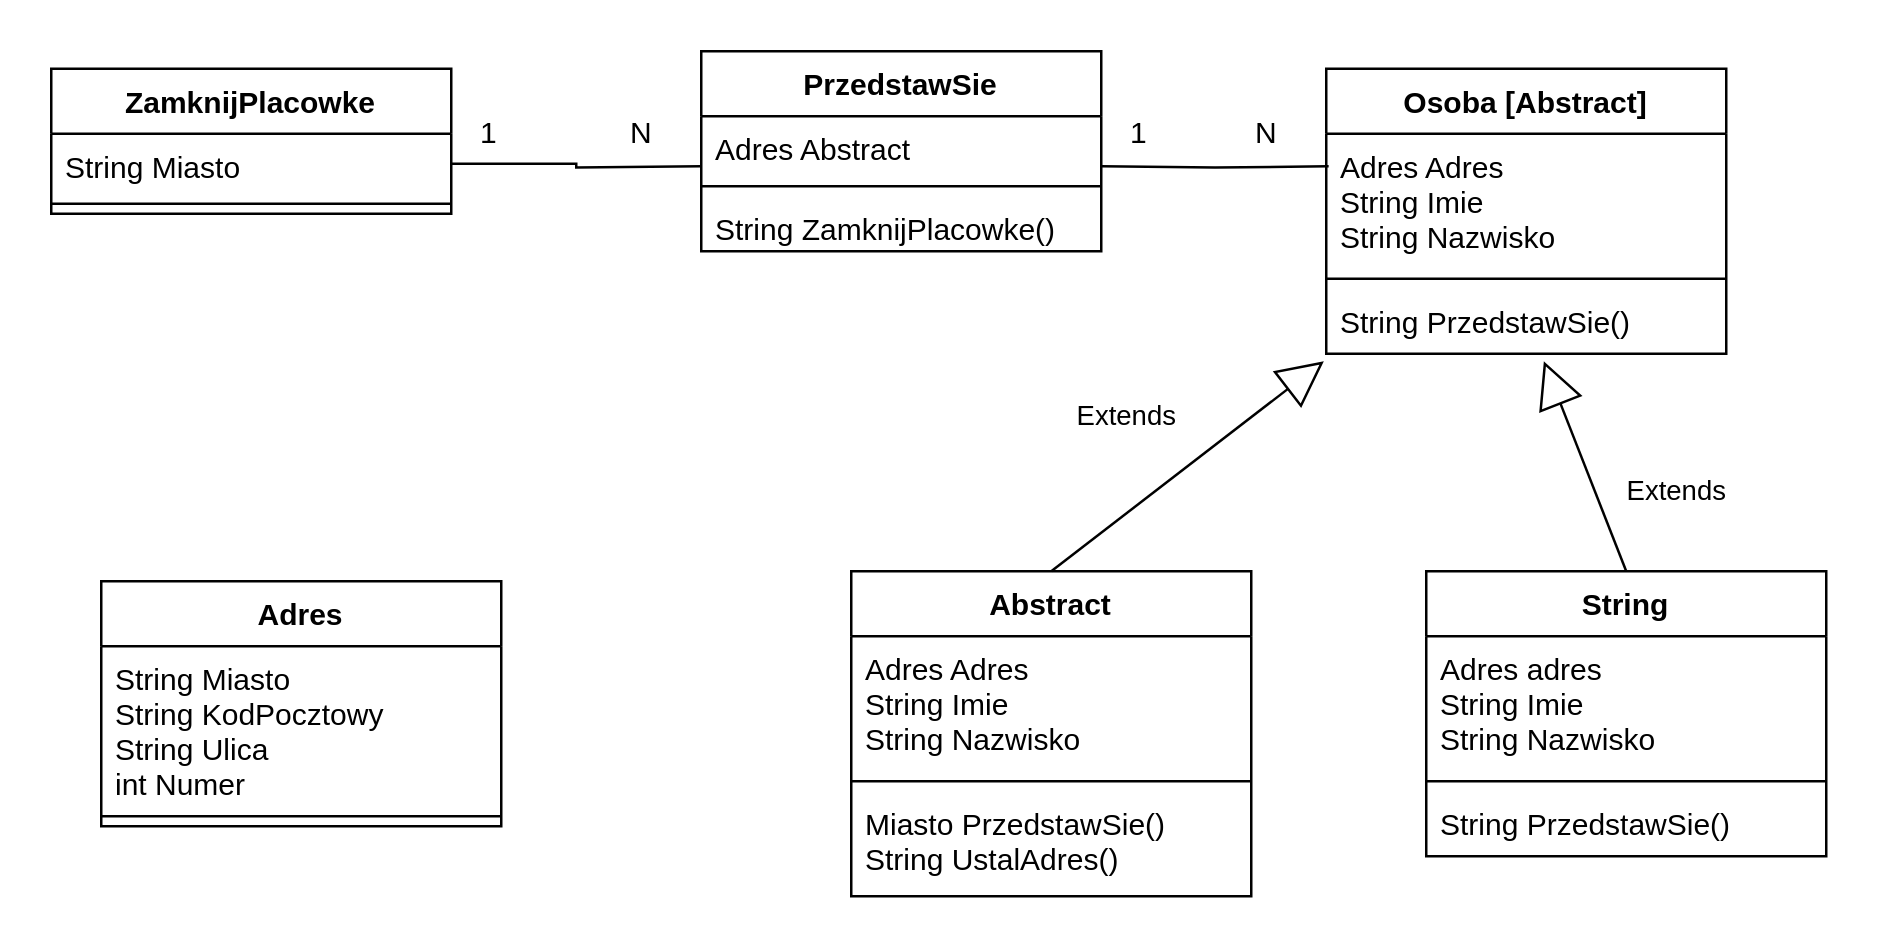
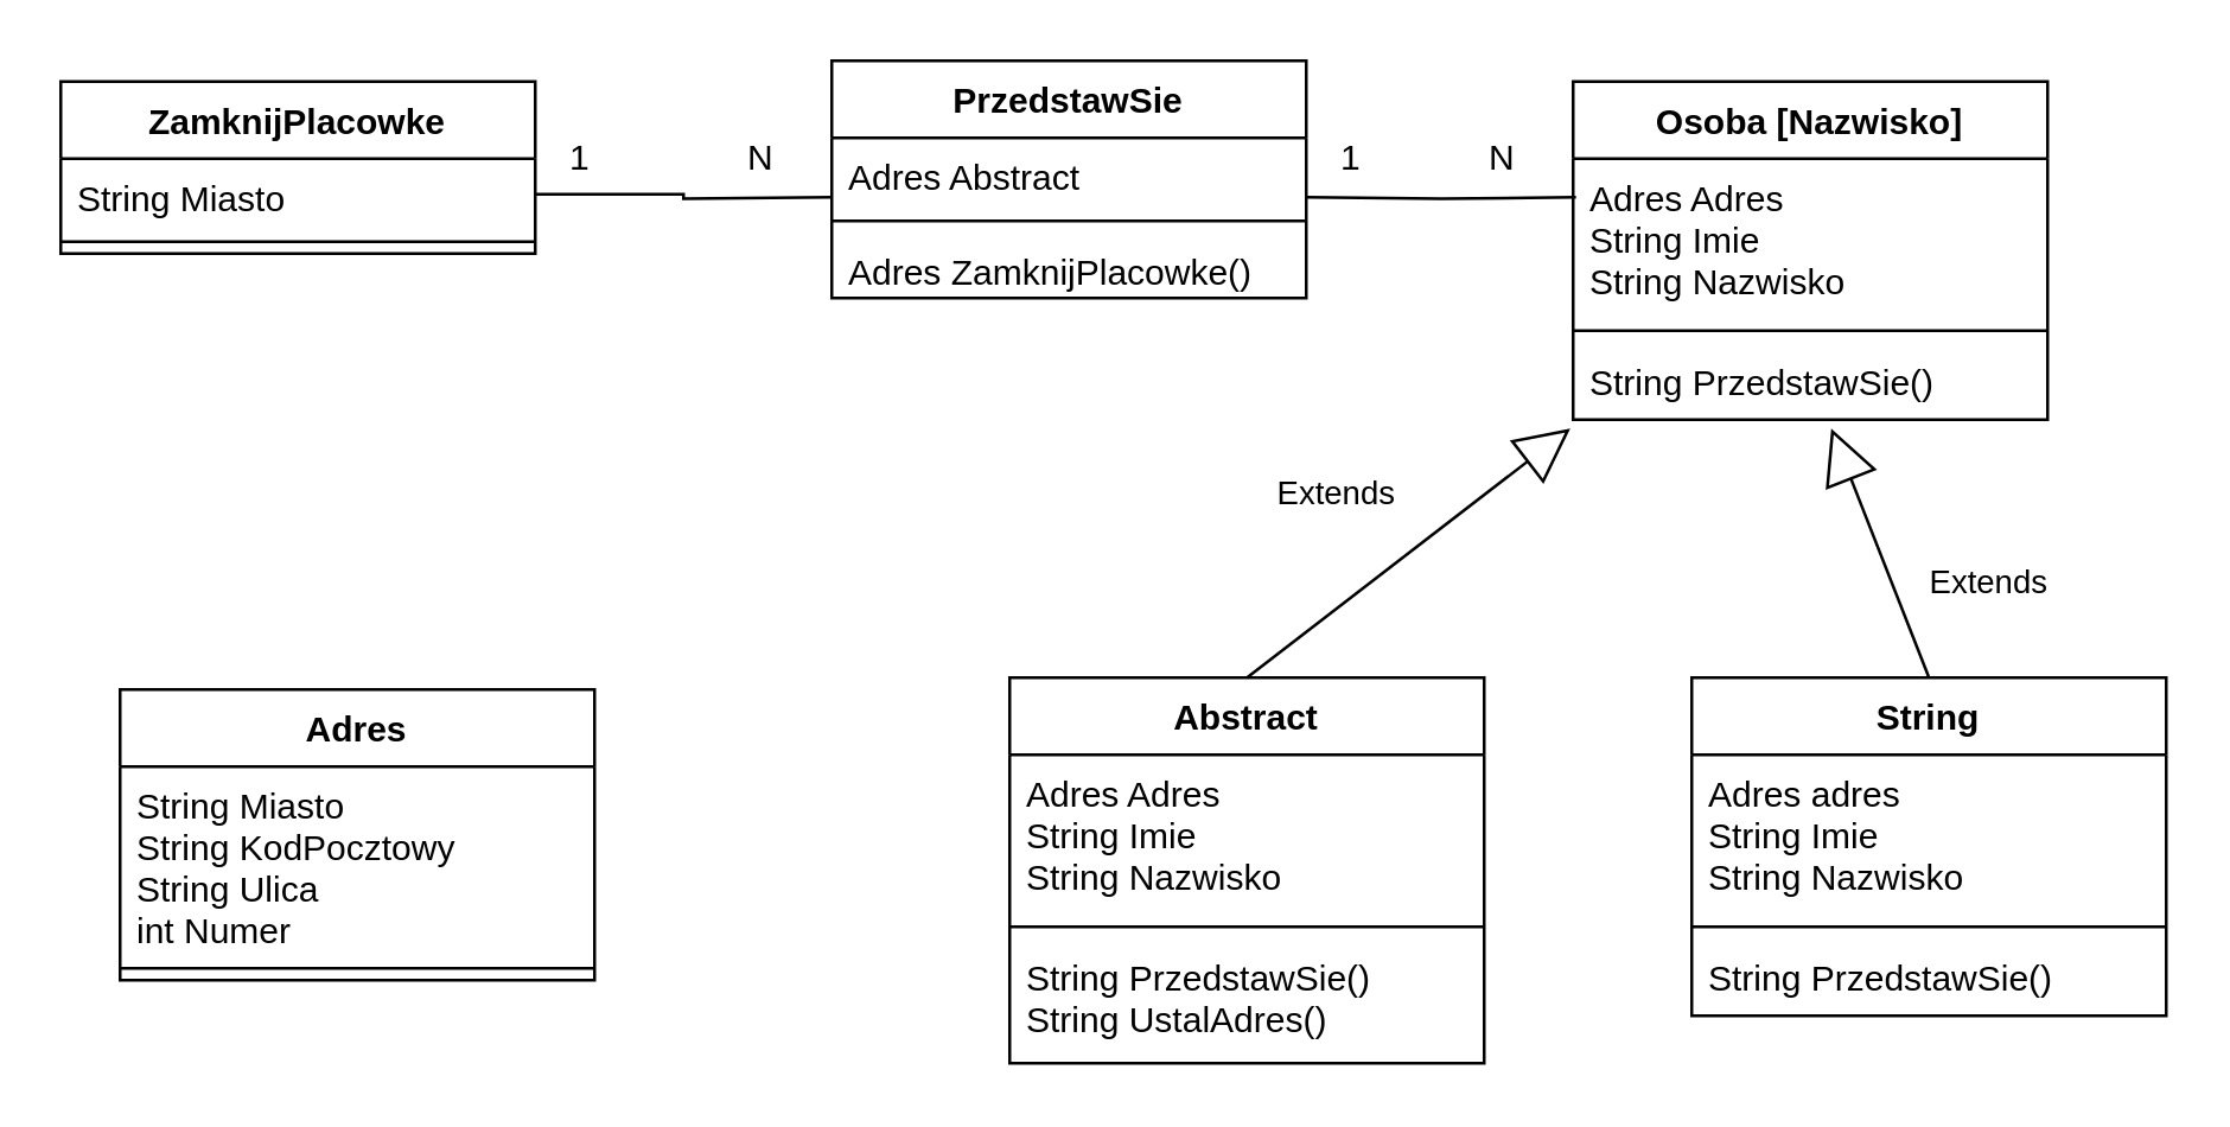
  <mxCell id="0" />
  <mxCell id="1" parent="0" />
- <mxCell id="2" value="Osoba [Abstract]" style="swimlane;fontStyle=1;align=center;verticalAlign=top;childLayout=stackLayout;horizontal=1;startSize=26;horizontalStack=0;resizeParent=1;resizeParentMax=0;resizeLast=0;collapsible=1;marginBottom=0;" parent="1" vertex="1"><mxGeometry x="530" y="27" width="160" height="114" as="geometry" /></mxCell>
+ <mxCell id="2" value="Osoba [Nazwisko]" style="swimlane;fontStyle=1;align=center;verticalAlign=top;childLayout=stackLayout;horizontal=1;startSize=26;horizontalStack=0;resizeParent=1;resizeParentMax=0;resizeLast=0;collapsible=1;marginBottom=0;" parent="1" vertex="1"><mxGeometry x="530" y="27" width="160" height="114" as="geometry" /></mxCell>
  <mxCell id="3" value="Adres Adres&#10;String Imie&#10;String Nazwisko&#10;" style="text;strokeColor=none;fillColor=none;align=left;verticalAlign=top;spacingLeft=4;spacingRight=4;overflow=hidden;rotatable=0;points=[[0,0.5],[1,0.5]];portConstraint=eastwest;" parent="2" vertex="1"><mxGeometry y="26" width="160" height="54" as="geometry" /></mxCell>
  <mxCell id="4" value="" style="line;strokeWidth=1;fillColor=none;align=left;verticalAlign=middle;spacingTop=-1;spacingLeft=3;spacingRight=3;rotatable=0;labelPosition=right;points=[];portConstraint=eastwest;" parent="2" vertex="1"><mxGeometry y="80" width="160" height="8" as="geometry" /></mxCell>
  <mxCell id="5" value="String PrzedstawSie()" style="text;strokeColor=none;fillColor=none;align=left;verticalAlign=top;spacingLeft=4;spacingRight=4;overflow=hidden;rotatable=0;points=[[0,0.5],[1,0.5]];portConstraint=eastwest;" parent="2" vertex="1"><mxGeometry y="88" width="160" height="26" as="geometry" /></mxCell>
  <mxCell id="6" value="ZamknijPlacowke" style="swimlane;fontStyle=1;align=center;verticalAlign=top;childLayout=stackLayout;horizontal=1;startSize=26;horizontalStack=0;resizeParent=1;resizeParentMax=0;resizeLast=0;collapsible=1;marginBottom=0;" parent="1" vertex="1"><mxGeometry x="20" y="27" width="160" height="58" as="geometry" /></mxCell>
  <mxCell id="7" value="String Miasto&#10;" style="text;strokeColor=none;fillColor=none;align=left;verticalAlign=top;spacingLeft=4;spacingRight=4;overflow=hidden;rotatable=0;points=[[0,0.5],[1,0.5]];portConstraint=eastwest;" parent="6" vertex="1"><mxGeometry y="26" width="160" height="24" as="geometry" /></mxCell>
  <mxCell id="8" value="" style="line;strokeWidth=1;fillColor=none;align=left;verticalAlign=middle;spacingTop=-1;spacingLeft=3;spacingRight=3;rotatable=0;labelPosition=right;points=[];portConstraint=eastwest;" parent="6" vertex="1"><mxGeometry y="50" width="160" height="8" as="geometry" /></mxCell>
  <mxCell id="9" value="Abstract" style="swimlane;fontStyle=1;align=center;verticalAlign=top;childLayout=stackLayout;horizontal=1;startSize=26;horizontalStack=0;resizeParent=1;resizeParentMax=0;resizeLast=0;collapsible=1;marginBottom=0;" parent="1" vertex="1"><mxGeometry x="340" y="228" width="160" height="130" as="geometry" /></mxCell>
  <mxCell id="10" value="Adres Adres&#10;String Imie&#10;String Nazwisko&#10;&#10;" style="text;strokeColor=none;fillColor=none;align=left;verticalAlign=top;spacingLeft=4;spacingRight=4;overflow=hidden;rotatable=0;points=[[0,0.5],[1,0.5]];portConstraint=eastwest;" parent="9" vertex="1"><mxGeometry y="26" width="160" height="54" as="geometry" /></mxCell>
  <mxCell id="11" value="" style="line;strokeWidth=1;fillColor=none;align=left;verticalAlign=middle;spacingTop=-1;spacingLeft=3;spacingRight=3;rotatable=0;labelPosition=right;points=[];portConstraint=eastwest;" parent="9" vertex="1"><mxGeometry y="80" width="160" height="8" as="geometry" /></mxCell>
- <mxCell id="12" value="Miasto PrzedstawSie()&#10;String UstalAdres()&#10;" style="text;strokeColor=none;fillColor=none;align=left;verticalAlign=top;spacingLeft=4;spacingRight=4;overflow=hidden;rotatable=0;points=[[0,0.5],[1,0.5]];portConstraint=eastwest;" parent="9" vertex="1"><mxGeometry y="88" width="160" height="42" as="geometry" /></mxCell>
+ <mxCell id="12" value="String PrzedstawSie()&#10;String UstalAdres()&#10;" style="text;strokeColor=none;fillColor=none;align=left;verticalAlign=top;spacingLeft=4;spacingRight=4;overflow=hidden;rotatable=0;points=[[0,0.5],[1,0.5]];portConstraint=eastwest;" parent="9" vertex="1"><mxGeometry y="88" width="160" height="42" as="geometry" /></mxCell>
  <mxCell id="13" value="String" style="swimlane;fontStyle=1;align=center;verticalAlign=top;childLayout=stackLayout;horizontal=1;startSize=26;horizontalStack=0;resizeParent=1;resizeParentMax=0;resizeLast=0;collapsible=1;marginBottom=0;" parent="1" vertex="1"><mxGeometry x="570" y="228" width="160" height="114" as="geometry" /></mxCell>
  <mxCell id="14" value="Adres adres&#10;String Imie&#10;String Nazwisko&#10;&#10;" style="text;strokeColor=none;fillColor=none;align=left;verticalAlign=top;spacingLeft=4;spacingRight=4;overflow=hidden;rotatable=0;points=[[0,0.5],[1,0.5]];portConstraint=eastwest;" parent="13" vertex="1"><mxGeometry y="26" width="160" height="54" as="geometry" /></mxCell>
  <mxCell id="15" value="" style="line;strokeWidth=1;fillColor=none;align=left;verticalAlign=middle;spacingTop=-1;spacingLeft=3;spacingRight=3;rotatable=0;labelPosition=right;points=[];portConstraint=eastwest;" parent="13" vertex="1"><mxGeometry y="80" width="160" height="8" as="geometry" /></mxCell>
  <mxCell id="16" value="String PrzedstawSie()" style="text;strokeColor=none;fillColor=none;align=left;verticalAlign=top;spacingLeft=4;spacingRight=4;overflow=hidden;rotatable=0;points=[[0,0.5],[1,0.5]];portConstraint=eastwest;" parent="13" vertex="1"><mxGeometry y="88" width="160" height="26" as="geometry" /></mxCell>
  <mxCell id="17" value="Adres" style="swimlane;fontStyle=1;align=center;verticalAlign=top;childLayout=stackLayout;horizontal=1;startSize=26;horizontalStack=0;resizeParent=1;resizeParentMax=0;resizeLast=0;collapsible=1;marginBottom=0;" parent="1" vertex="1"><mxGeometry x="40" y="232" width="160" height="98" as="geometry" /></mxCell>
  <mxCell id="18" value="String Miasto&#10;String KodPocztowy&#10;String Ulica&#10;int Numer&#10;" style="text;strokeColor=none;fillColor=none;align=left;verticalAlign=top;spacingLeft=4;spacingRight=4;overflow=hidden;rotatable=0;points=[[0,0.5],[1,0.5]];portConstraint=eastwest;" parent="17" vertex="1"><mxGeometry y="26" width="160" height="64" as="geometry" /></mxCell>
  <mxCell id="19" value="" style="line;strokeWidth=1;fillColor=none;align=left;verticalAlign=middle;spacingTop=-1;spacingLeft=3;spacingRight=3;rotatable=0;labelPosition=right;points=[];portConstraint=eastwest;" parent="17" vertex="1"><mxGeometry y="90" width="160" height="8" as="geometry" /></mxCell>
  <mxCell id="20" style="edgeStyle=orthogonalEdgeStyle;rounded=0;orthogonalLoop=1;jettySize=auto;html=1;exitX=1;exitY=0.5;exitDx=0;exitDy=0;entryX=0;entryY=0.5;entryDx=0;entryDy=0;endArrow=none;endFill=0;" parent="1" source="7" edge="1"><mxGeometry relative="1" as="geometry"><mxPoint x="280" y="66" as="targetPoint" /></mxGeometry></mxCell>
  <mxCell id="21" value="1" style="text;html=1;resizable=0;points=[];autosize=1;align=left;verticalAlign=top;spacingTop=-4;" parent="1" vertex="1"><mxGeometry x="190" y="43" width="20" height="20" as="geometry" /></mxCell>
  <mxCell id="22" value="N" style="text;html=1;resizable=0;points=[];autosize=1;align=left;verticalAlign=top;spacingTop=-4;" parent="1" vertex="1"><mxGeometry x="500" y="43" width="20" height="20" as="geometry" /></mxCell>
  <mxCell id="23" style="edgeStyle=orthogonalEdgeStyle;rounded=0;orthogonalLoop=1;jettySize=auto;html=1;exitX=1;exitY=0.5;exitDx=0;exitDy=0;entryX=0.006;entryY=0.241;entryDx=0;entryDy=0;entryPerimeter=0;endArrow=none;endFill=0;" parent="1" target="3" edge="1"><mxGeometry relative="1" as="geometry"><mxPoint x="440" y="66" as="sourcePoint" /></mxGeometry></mxCell>
  <mxCell id="24" value="1" style="text;html=1;resizable=0;points=[];autosize=1;align=left;verticalAlign=top;spacingTop=-4;" parent="1" vertex="1"><mxGeometry x="450" y="43" width="20" height="20" as="geometry" /></mxCell>
  <mxCell id="25" value="Extends" style="endArrow=block;endSize=16;endFill=0;html=1;entryX=-0.006;entryY=1.115;entryDx=0;entryDy=0;entryPerimeter=0;exitX=0.5;exitY=0;exitDx=0;exitDy=0;" parent="1" source="9" target="5" edge="1"><mxGeometry x="-0.105" y="31" width="160" relative="1" as="geometry"><mxPoint x="20" y="386" as="sourcePoint" /><mxPoint x="180" y="386" as="targetPoint" /><mxPoint as="offset" /></mxGeometry></mxCell>
  <mxCell id="26" value="Extends" style="endArrow=block;endSize=16;endFill=0;html=1;entryX=0.544;entryY=1.115;entryDx=0;entryDy=0;entryPerimeter=0;exitX=0.5;exitY=0;exitDx=0;exitDy=0;" parent="1" source="13" target="5" edge="1"><mxGeometry x="-0.502" y="-30" width="160" relative="1" as="geometry"><mxPoint x="430" y="238" as="sourcePoint" /><mxPoint x="539" y="154" as="targetPoint" /><mxPoint y="-1" as="offset" /></mxGeometry></mxCell>
  <mxCell id="27" value="N" style="text;html=1;resizable=0;points=[];autosize=1;align=left;verticalAlign=top;spacingTop=-4;" parent="1" vertex="1"><mxGeometry x="250" y="43" width="20" height="20" as="geometry" /></mxCell>
  <mxCell id="28" value="PrzedstawSie" style="swimlane;fontStyle=1;align=center;verticalAlign=top;childLayout=stackLayout;horizontal=1;startSize=26;horizontalStack=0;resizeParent=1;resizeParentMax=0;resizeLast=0;collapsible=1;marginBottom=0;" vertex="1" parent="1"><mxGeometry x="280" y="20" width="160" height="80" as="geometry" /></mxCell>
  <mxCell id="29" value="Adres Abstract&#10;&#10;" style="text;strokeColor=none;fillColor=none;align=left;verticalAlign=top;spacingLeft=4;spacingRight=4;overflow=hidden;rotatable=0;points=[[0,0.5],[1,0.5]];portConstraint=eastwest;" vertex="1" parent="28"><mxGeometry y="26" width="160" height="24" as="geometry" /></mxCell>
  <mxCell id="30" value="" style="line;strokeWidth=1;fillColor=none;align=left;verticalAlign=middle;spacingTop=-1;spacingLeft=3;spacingRight=3;rotatable=0;labelPosition=right;points=[];portConstraint=eastwest;" vertex="1" parent="28"><mxGeometry y="50" width="160" height="8" as="geometry" /></mxCell>
- <mxCell id="31" value="String ZamknijPlacowke()&#10;" style="text;strokeColor=none;fillColor=none;align=left;verticalAlign=top;spacingLeft=4;spacingRight=4;overflow=hidden;rotatable=0;points=[[0,0.5],[1,0.5]];portConstraint=eastwest;" vertex="1" parent="28"><mxGeometry y="58" width="160" height="22" as="geometry" /></mxCell>
+ <mxCell id="31" value="Adres ZamknijPlacowke()&#10;" style="text;strokeColor=none;fillColor=none;align=left;verticalAlign=top;spacingLeft=4;spacingRight=4;overflow=hidden;rotatable=0;points=[[0,0.5],[1,0.5]];portConstraint=eastwest;" vertex="1" parent="28"><mxGeometry y="58" width="160" height="22" as="geometry" /></mxCell>
